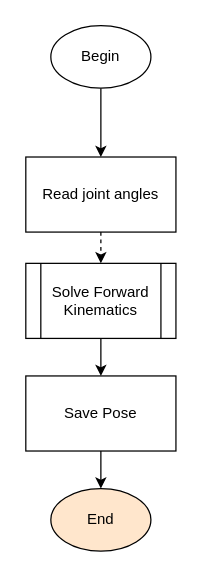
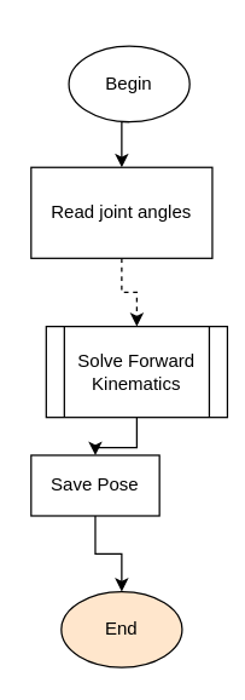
  <mxCell id="0" />
  <mxCell id="1" parent="0" />
  <mxCell id="2" style="edgeStyle=orthogonalEdgeStyle;rounded=0;orthogonalLoop=1;jettySize=auto;html=1;exitX=0.5;exitY=1;exitDx=0;exitDy=0;entryX=0.5;entryY=0;entryDx=0;entryDy=0;" edge="1" parent="1" source="3" target="5"><mxGeometry relative="1" as="geometry" /></mxCell>
- <mxCell id="3" value="Begin" style="ellipse;whiteSpace=wrap;html=1;" vertex="1" parent="1"><mxGeometry x="40" y="20" width="80" height="50" as="geometry" /></mxCell>
+ <mxCell id="3" value="Begin" style="ellipse;whiteSpace=wrap;html=1;" vertex="1" parent="1"><mxGeometry x="45" y="30" width="80" height="50" as="geometry" /></mxCell>
  <mxCell id="4" style="edgeStyle=orthogonalEdgeStyle;rounded=0;orthogonalLoop=1;jettySize=auto;html=1;exitX=0.5;exitY=1;exitDx=0;exitDy=0;entryX=0.5;entryY=0;entryDx=0;entryDy=0;dashed=1;" edge="1" parent="1" source="5" target="7"><mxGeometry relative="1" as="geometry" /></mxCell>
- <mxCell id="5" value="Read joint angles" style="rounded=0;whiteSpace=wrap;html=1;" vertex="1" parent="1"><mxGeometry x="20" y="125" width="120" height="60" as="geometry" /></mxCell>
+ <mxCell id="5" value="Read joint angles" style="rounded=0;whiteSpace=wrap;html=1;" vertex="1" parent="1"><mxGeometry x="20" y="110" width="120" height="60" as="geometry" /></mxCell>
  <mxCell id="6" style="edgeStyle=orthogonalEdgeStyle;rounded=0;orthogonalLoop=1;jettySize=auto;html=1;exitX=0.5;exitY=1;exitDx=0;exitDy=0;" edge="1" parent="1" source="7" target="10"><mxGeometry relative="1" as="geometry" /></mxCell>
- <mxCell id="7" value="Solve Forward Kinematics" style="shape=process;whiteSpace=wrap;html=1;backgroundOutline=1;" vertex="1" parent="1"><mxGeometry x="20" y="210" width="120" height="60" as="geometry" /></mxCell>
+ <mxCell id="7" value="Solve Forward Kinematics" style="shape=process;whiteSpace=wrap;html=1;backgroundOutline=1;" vertex="1" parent="1"><mxGeometry x="30" y="215" width="120" height="60" as="geometry" /></mxCell>
  <mxCell id="8" value="End" style="ellipse;whiteSpace=wrap;html=1;fillColor=#ffe6cc;" vertex="1" parent="1"><mxGeometry x="40" y="390" width="80" height="50" as="geometry" /></mxCell>
  <mxCell id="9" style="edgeStyle=orthogonalEdgeStyle;rounded=0;orthogonalLoop=1;jettySize=auto;html=1;exitX=0.5;exitY=1;exitDx=0;exitDy=0;entryX=0.5;entryY=0;entryDx=0;entryDy=0;" edge="1" parent="1" source="10" target="8"><mxGeometry relative="1" as="geometry" /></mxCell>
- <mxCell id="10" value="Save Pose" style="rounded=0;whiteSpace=wrap;html=1;" vertex="1" parent="1"><mxGeometry x="20" y="300" width="120" height="60" as="geometry" /></mxCell>
+ <mxCell id="10" value="Save Pose" style="rounded=0;whiteSpace=wrap;html=1;" vertex="1" parent="1"><mxGeometry x="20" y="300" width="85" height="40" as="geometry" /></mxCell>
